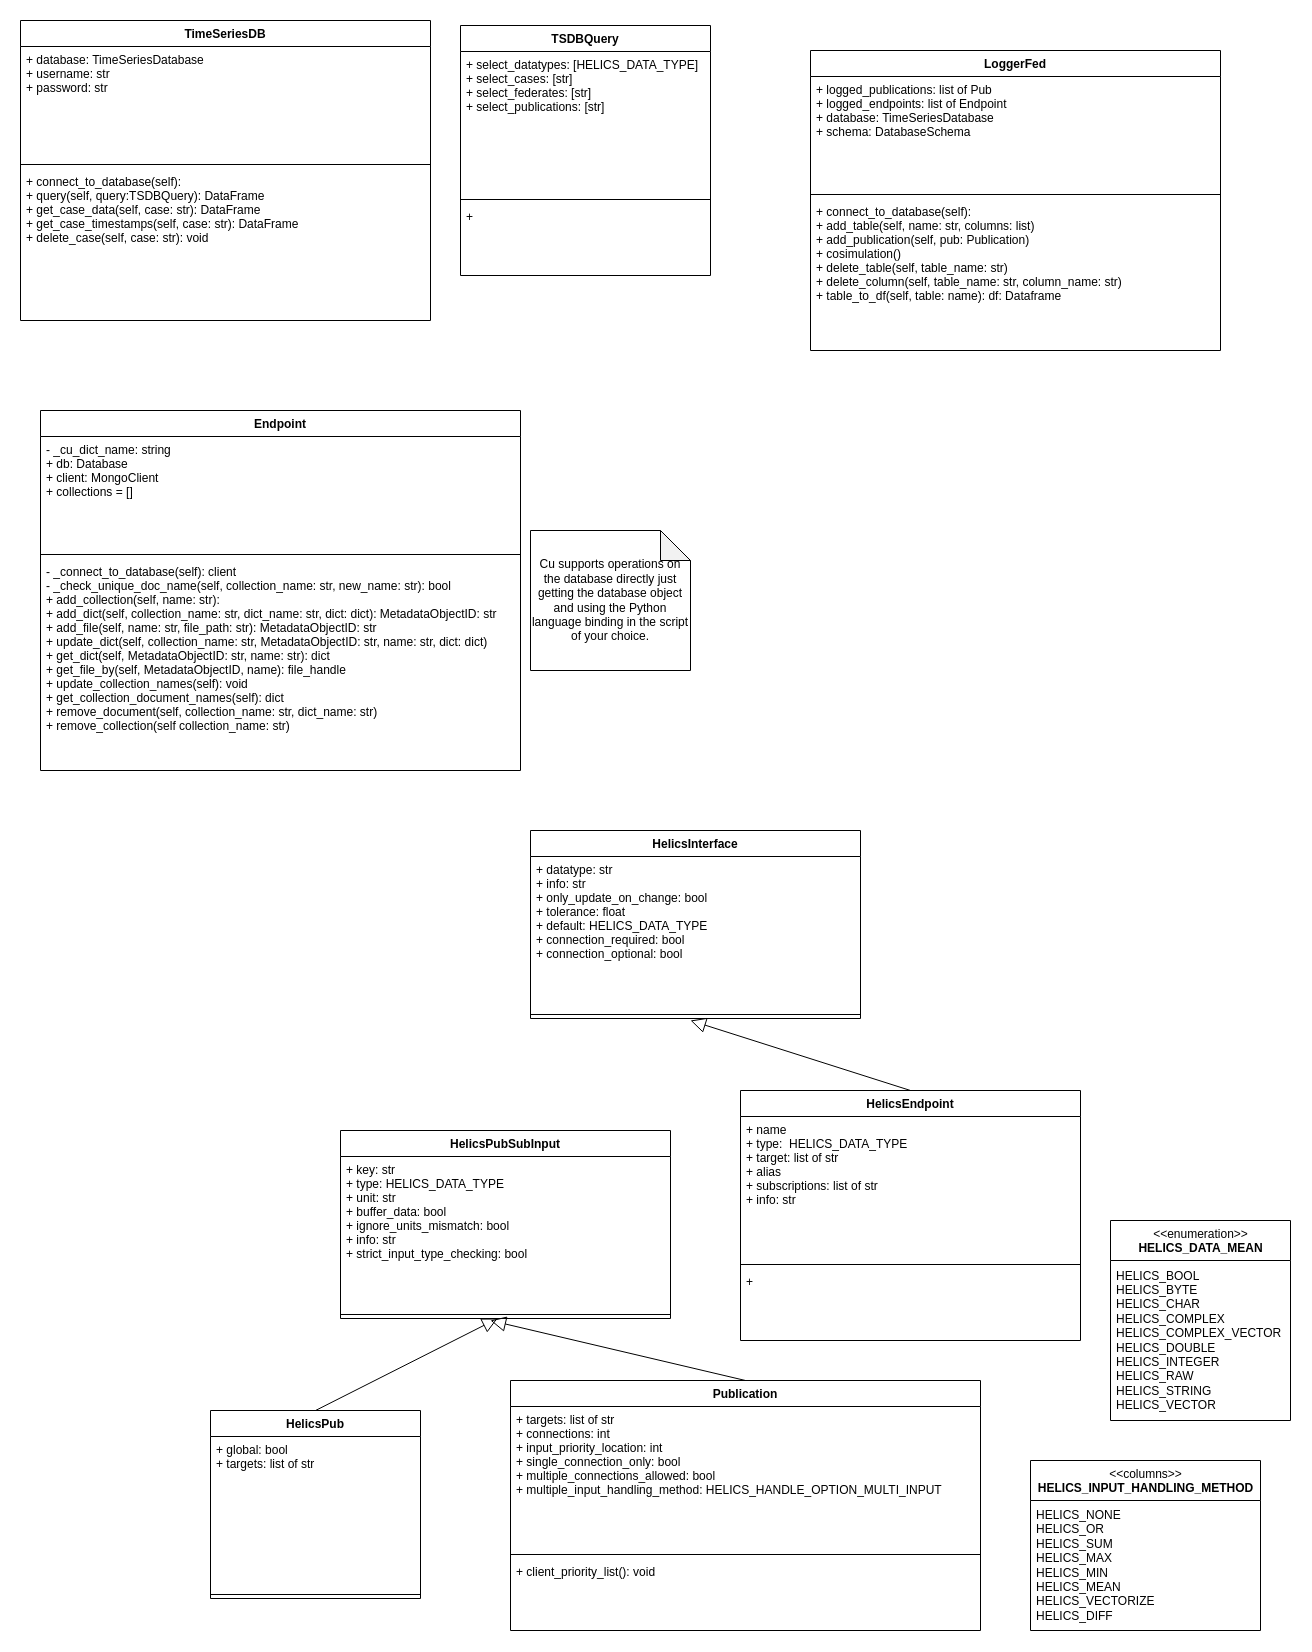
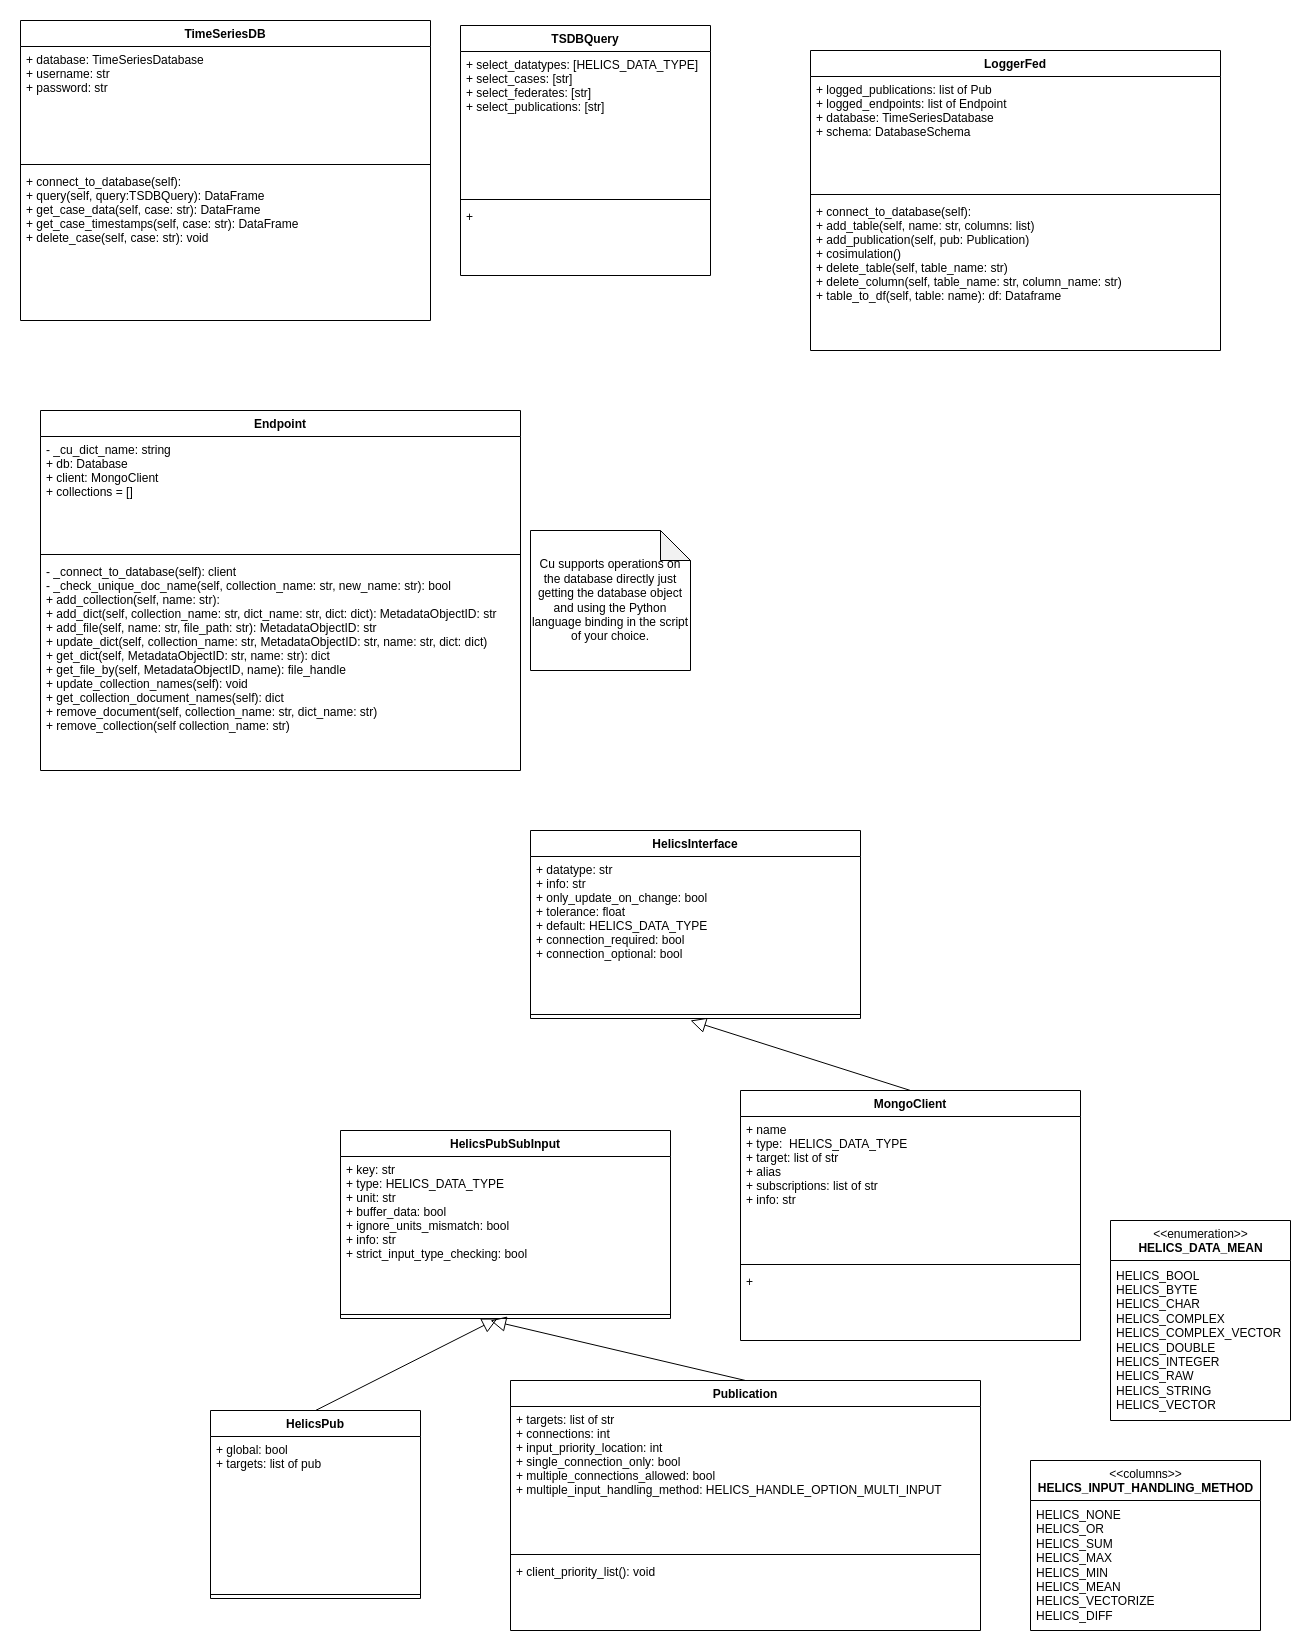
  <mxCell id="0" />
  <mxCell id="1" parent="0" />
  <mxCell id="2" value="TimeSeriesDB" style="swimlane;fontStyle=1;align=center;verticalAlign=top;childLayout=stackLayout;horizontal=1;startSize=26;horizontalStack=0;resizeParent=1;resizeParentMax=0;resizeLast=0;collapsible=1;marginBottom=0;" vertex="1" parent="1"><mxGeometry x="20" y="20" width="410" height="300" as="geometry" /></mxCell>
  <mxCell id="3" value="+ database: TimeSeriesDatabase&#10;+ username: str&#10;+ password: str" style="text;strokeColor=none;fillColor=none;align=left;verticalAlign=top;spacingLeft=4;spacingRight=4;overflow=hidden;rotatable=0;points=[[0,0.5],[1,0.5]];portConstraint=eastwest;" vertex="1" parent="2"><mxGeometry y="26" width="410" height="114" as="geometry" /></mxCell>
  <mxCell id="4" value="" style="line;strokeWidth=1;fillColor=none;align=left;verticalAlign=middle;spacingTop=-1;spacingLeft=3;spacingRight=3;rotatable=0;labelPosition=right;points=[];portConstraint=eastwest;strokeColor=inherit;" vertex="1" parent="2"><mxGeometry y="140" width="410" height="8" as="geometry" /></mxCell>
  <mxCell id="5" value="+ connect_to_database(self): &#10;+ query(self, query:TSDBQuery): DataFrame&#10;+ get_case_data(self, case: str): DataFrame&#10;+ get_case_timestamps(self, case: str): DataFrame&#10;+ delete_case(self, case: str): void&#10;&#10;" style="text;strokeColor=none;fillColor=none;align=left;verticalAlign=top;spacingLeft=4;spacingRight=4;overflow=hidden;rotatable=0;points=[[0,0.5],[1,0.5]];portConstraint=eastwest;" vertex="1" parent="2"><mxGeometry y="148" width="410" height="152" as="geometry" /></mxCell>
  <mxCell id="6" value="TSDBQuery" style="swimlane;fontStyle=1;align=center;verticalAlign=top;childLayout=stackLayout;horizontal=1;startSize=26;horizontalStack=0;resizeParent=1;resizeParentMax=0;resizeLast=0;collapsible=1;marginBottom=0;" vertex="1" parent="1"><mxGeometry x="460" y="25" width="250" height="250" as="geometry"><mxRectangle x="110" y="60" width="120" height="30" as="alternateBounds" /></mxGeometry></mxCell>
  <mxCell id="7" value="+ select_datatypes: [HELICS_DATA_TYPE] &#10;+ select_cases: [str]&#10;+ select_federates: [str]&#10;+ select_publications: [str]" style="text;strokeColor=none;fillColor=none;align=left;verticalAlign=top;spacingLeft=4;spacingRight=4;overflow=hidden;rotatable=0;points=[[0,0.5],[1,0.5]];portConstraint=eastwest;" vertex="1" parent="6"><mxGeometry y="26" width="250" height="144" as="geometry" /></mxCell>
  <mxCell id="8" value="" style="line;strokeWidth=1;fillColor=none;align=left;verticalAlign=middle;spacingTop=-1;spacingLeft=3;spacingRight=3;rotatable=0;labelPosition=right;points=[];portConstraint=eastwest;strokeColor=inherit;" vertex="1" parent="6"><mxGeometry y="170" width="250" height="8" as="geometry" /></mxCell>
  <mxCell id="9" value="+" style="text;strokeColor=none;fillColor=none;align=left;verticalAlign=top;spacingLeft=4;spacingRight=4;overflow=hidden;rotatable=0;points=[[0,0.5],[1,0.5]];portConstraint=eastwest;fontStyle=0" vertex="1" parent="6"><mxGeometry y="178" width="250" height="72" as="geometry" /></mxCell>
  <mxCell id="10" value="Endpoint" style="swimlane;fontStyle=1;align=center;verticalAlign=top;childLayout=stackLayout;horizontal=1;startSize=26;horizontalStack=0;resizeParent=1;resizeParentMax=0;resizeLast=0;collapsible=1;marginBottom=0;" vertex="1" parent="1"><mxGeometry x="40" y="410" width="480" height="360" as="geometry" /></mxCell>
  <mxCell id="11" value="- _cu_dict_name: string&#10;+ db: Database&#10;+ client: MongoClient&#10;+ collections = []&#10;" style="text;strokeColor=none;fillColor=none;align=left;verticalAlign=top;spacingLeft=4;spacingRight=4;overflow=hidden;rotatable=0;points=[[0,0.5],[1,0.5]];portConstraint=eastwest;" vertex="1" parent="10"><mxGeometry y="26" width="480" height="114" as="geometry" /></mxCell>
  <mxCell id="12" value="" style="line;strokeWidth=1;fillColor=none;align=left;verticalAlign=middle;spacingTop=-1;spacingLeft=3;spacingRight=3;rotatable=0;labelPosition=right;points=[];portConstraint=eastwest;strokeColor=inherit;" vertex="1" parent="10"><mxGeometry y="140" width="480" height="8" as="geometry" /></mxCell>
  <mxCell id="13" value="- _connect_to_database(self): client&#10;- _check_unique_doc_name(self, collection_name: str, new_name: str): bool&#10;+ add_collection(self, name: str):&#10;+ add_dict(self, collection_name: str, dict_name: str, dict: dict): MetadataObjectID: str&#10;+ add_file(self, name: str, file_path: str): MetadataObjectID: str&#10;+ update_dict(self, collection_name: str, MetadataObjectID: str, name: str, dict: dict)&#10;+ get_dict(self, MetadataObjectID: str, name: str): dict&#10;+ get_file_by(self, MetadataObjectID, name): file_handle&#10;+ update_collection_names(self): void&#10;+ get_collection_document_names(self): dict&#10;+ remove_document(self, collection_name: str, dict_name: str)&#10;+ remove_collection(self collection_name: str)&#10;&#10; &#10;" style="text;strokeColor=none;fillColor=none;align=left;verticalAlign=top;spacingLeft=4;spacingRight=4;overflow=hidden;rotatable=0;points=[[0,0.5],[1,0.5]];portConstraint=eastwest;" vertex="1" parent="10"><mxGeometry y="148" width="480" height="212" as="geometry" /></mxCell>
  <mxCell id="14" value="Cu supports operations on the database directly just getting the database object and using the Python language binding in the script of your choice." style="shape=note;whiteSpace=wrap;html=1;backgroundOutline=1;darkOpacity=0.05;" vertex="1" parent="1"><mxGeometry x="530" y="530" width="160" height="140" as="geometry" /></mxCell>
  <mxCell id="15" value="LoggerFed" style="swimlane;fontStyle=1;align=center;verticalAlign=top;childLayout=stackLayout;horizontal=1;startSize=26;horizontalStack=0;resizeParent=1;resizeParentMax=0;resizeLast=0;collapsible=1;marginBottom=0;" vertex="1" parent="1"><mxGeometry x="810" y="50" width="410" height="300" as="geometry" /></mxCell>
  <mxCell id="16" value="+ logged_publications: list of Pub&#10;+ logged_endpoints: list of Endpoint&#10;+ database: TimeSeriesDatabase&#10;+ schema: DatabaseSchema" style="text;strokeColor=none;fillColor=none;align=left;verticalAlign=top;spacingLeft=4;spacingRight=4;overflow=hidden;rotatable=0;points=[[0,0.5],[1,0.5]];portConstraint=eastwest;" vertex="1" parent="15"><mxGeometry y="26" width="410" height="114" as="geometry" /></mxCell>
  <mxCell id="17" value="" style="line;strokeWidth=1;fillColor=none;align=left;verticalAlign=middle;spacingTop=-1;spacingLeft=3;spacingRight=3;rotatable=0;labelPosition=right;points=[];portConstraint=eastwest;strokeColor=inherit;" vertex="1" parent="15"><mxGeometry y="140" width="410" height="8" as="geometry" /></mxCell>
  <mxCell id="18" value="+ connect_to_database(self): &#10;+ add_table(self, name: str, columns: list)&#10;+ add_publication(self, pub: Publication)&#10;+ cosimulation()&#10;+ delete_table(self, table_name: str)&#10;+ delete_column(self, table_name: str, column_name: str)&#10;+ table_to_df(self, table: name): df: Dataframe" style="text;strokeColor=none;fillColor=none;align=left;verticalAlign=top;spacingLeft=4;spacingRight=4;overflow=hidden;rotatable=0;points=[[0,0.5],[1,0.5]];portConstraint=eastwest;" vertex="1" parent="15"><mxGeometry y="148" width="410" height="152" as="geometry" /></mxCell>
  <mxCell id="19" value="HelicsPubSubInput" style="swimlane;fontStyle=1;align=center;verticalAlign=top;childLayout=stackLayout;horizontal=1;startSize=26;horizontalStack=0;resizeParent=1;resizeParentMax=0;resizeLast=0;collapsible=1;marginBottom=0;" vertex="1" parent="1"><mxGeometry x="340" y="1130" width="330" height="188" as="geometry"><mxRectangle x="110" y="60" width="120" height="30" as="alternateBounds" /></mxGeometry></mxCell>
  <mxCell id="20" value="+ key: str&#10;+ type: HELICS_DATA_TYPE&#10;+ unit: str&#10;+ buffer_data: bool&#10;+ ignore_units_mismatch: bool&#10;+ info: str&#10;+ strict_input_type_checking: bool&#10;" style="text;strokeColor=none;fillColor=none;align=left;verticalAlign=top;spacingLeft=4;spacingRight=4;overflow=hidden;rotatable=0;points=[[0,0.5],[1,0.5]];portConstraint=eastwest;" vertex="1" parent="19"><mxGeometry y="26" width="330" height="154" as="geometry" /></mxCell>
  <mxCell id="21" value="" style="line;strokeWidth=1;fillColor=none;align=left;verticalAlign=middle;spacingTop=-1;spacingLeft=3;spacingRight=3;rotatable=0;labelPosition=right;points=[];portConstraint=eastwest;strokeColor=inherit;" vertex="1" parent="19"><mxGeometry y="180" width="330" height="8" as="geometry" /></mxCell>
  <mxCell id="22" value="HelicsInterface" style="swimlane;fontStyle=1;align=center;verticalAlign=top;childLayout=stackLayout;horizontal=1;startSize=26;horizontalStack=0;resizeParent=1;resizeParentMax=0;resizeLast=0;collapsible=1;marginBottom=0;" vertex="1" parent="1"><mxGeometry x="530" y="830" width="330" height="188" as="geometry"><mxRectangle x="110" y="60" width="120" height="30" as="alternateBounds" /></mxGeometry></mxCell>
  <mxCell id="23" value="+ datatype: str&#10;+ info: str&#10;+ only_update_on_change: bool&#10;+ tolerance: float&#10;+ default: HELICS_DATA_TYPE&#10;+ connection_required: bool&#10;+ connection_optional: bool&#10;" style="text;strokeColor=none;fillColor=none;align=left;verticalAlign=top;spacingLeft=4;spacingRight=4;overflow=hidden;rotatable=0;points=[[0,0.5],[1,0.5]];portConstraint=eastwest;" vertex="1" parent="22"><mxGeometry y="26" width="330" height="154" as="geometry" /></mxCell>
  <mxCell id="24" value="" style="line;strokeWidth=1;fillColor=none;align=left;verticalAlign=middle;spacingTop=-1;spacingLeft=3;spacingRight=3;rotatable=0;labelPosition=right;points=[];portConstraint=eastwest;strokeColor=inherit;" vertex="1" parent="22"><mxGeometry y="180" width="330" height="8" as="geometry" /></mxCell>
  <mxCell id="25" value="HelicsPub" style="swimlane;fontStyle=1;align=center;verticalAlign=top;childLayout=stackLayout;horizontal=1;startSize=26;horizontalStack=0;resizeParent=1;resizeParentMax=0;resizeLast=0;collapsible=1;marginBottom=0;" vertex="1" parent="1"><mxGeometry x="210" y="1410" width="210" height="188" as="geometry"><mxRectangle x="110" y="60" width="120" height="30" as="alternateBounds" /></mxGeometry></mxCell>
- <mxCell id="26" value="+ global: bool&#10;+ targets: list of str" style="text;strokeColor=none;fillColor=none;align=left;verticalAlign=top;spacingLeft=4;spacingRight=4;overflow=hidden;rotatable=0;points=[[0,0.5],[1,0.5]];portConstraint=eastwest;" vertex="1" parent="25"><mxGeometry y="26" width="210" height="154" as="geometry" /></mxCell>
+ <mxCell id="26" value="+ global: bool&#10;+ targets: list of pub" style="text;strokeColor=none;fillColor=none;align=left;verticalAlign=top;spacingLeft=4;spacingRight=4;overflow=hidden;rotatable=0;points=[[0,0.5],[1,0.5]];portConstraint=eastwest;" vertex="1" parent="25"><mxGeometry y="26" width="210" height="154" as="geometry" /></mxCell>
  <mxCell id="27" value="" style="line;strokeWidth=1;fillColor=none;align=left;verticalAlign=middle;spacingTop=-1;spacingLeft=3;spacingRight=3;rotatable=0;labelPosition=right;points=[];portConstraint=eastwest;strokeColor=inherit;" vertex="1" parent="25"><mxGeometry y="180" width="210" height="8" as="geometry" /></mxCell>
  <mxCell id="28" style="edgeStyle=none;html=1;endArrow=block;endFill=0;endSize=13;exitX=0.5;exitY=0;exitDx=0;exitDy=0;" edge="1" parent="1" source="25" target="21"><mxGeometry relative="1" as="geometry"><mxPoint x="295" y="930" as="sourcePoint" /><mxPoint x="515" y="818" as="targetPoint" /></mxGeometry></mxCell>
  <mxCell id="29" style="edgeStyle=none;html=1;endArrow=block;endFill=0;endSize=13;exitX=0.5;exitY=0;exitDx=0;exitDy=0;" edge="1" parent="1" source="30"><mxGeometry relative="1" as="geometry"><mxPoint x="655" y="1400" as="sourcePoint" /><mxPoint x="490" y="1320" as="targetPoint" /></mxGeometry></mxCell>
  <mxCell id="30" value="Publication" style="swimlane;fontStyle=1;align=center;verticalAlign=top;childLayout=stackLayout;horizontal=1;startSize=26;horizontalStack=0;resizeParent=1;resizeParentMax=0;resizeLast=0;collapsible=1;marginBottom=0;" vertex="1" parent="1"><mxGeometry x="510" y="1380" width="470" height="250" as="geometry"><mxRectangle x="110" y="60" width="120" height="30" as="alternateBounds" /></mxGeometry></mxCell>
  <mxCell id="31" value="+ targets: list of str&#10;+ connections: int&#10;+ input_priority_location: int&#10;+ single_connection_only: bool&#10;+ multiple_connections_allowed: bool&#10;+ multiple_input_handling_method: HELICS_HANDLE_OPTION_MULTI_INPUT" style="text;strokeColor=none;fillColor=none;align=left;verticalAlign=top;spacingLeft=4;spacingRight=4;overflow=hidden;rotatable=0;points=[[0,0.5],[1,0.5]];portConstraint=eastwest;" vertex="1" parent="30"><mxGeometry y="26" width="470" height="144" as="geometry" /></mxCell>
  <mxCell id="32" value="" style="line;strokeWidth=1;fillColor=none;align=left;verticalAlign=middle;spacingTop=-1;spacingLeft=3;spacingRight=3;rotatable=0;labelPosition=right;points=[];portConstraint=eastwest;strokeColor=inherit;" vertex="1" parent="30"><mxGeometry y="170" width="470" height="8" as="geometry" /></mxCell>
  <mxCell id="33" value="+ client_priority_list(): void&#10;" style="text;strokeColor=none;fillColor=none;align=left;verticalAlign=top;spacingLeft=4;spacingRight=4;overflow=hidden;rotatable=0;points=[[0,0.5],[1,0.5]];portConstraint=eastwest;fontStyle=0" vertex="1" parent="30"><mxGeometry y="178" width="470" height="72" as="geometry" /></mxCell>
- <mxCell id="34" value="HelicsEndpoint" style="swimlane;fontStyle=1;align=center;verticalAlign=top;childLayout=stackLayout;horizontal=1;startSize=26;horizontalStack=0;resizeParent=1;resizeParentMax=0;resizeLast=0;collapsible=1;marginBottom=0;" vertex="1" parent="1"><mxGeometry x="740" y="1090" width="340" height="250" as="geometry"><mxRectangle x="110" y="60" width="120" height="30" as="alternateBounds" /></mxGeometry></mxCell>
+ <mxCell id="34" value="MongoClient" style="swimlane;fontStyle=1;align=center;verticalAlign=top;childLayout=stackLayout;horizontal=1;startSize=26;horizontalStack=0;resizeParent=1;resizeParentMax=0;resizeLast=0;collapsible=1;marginBottom=0;" vertex="1" parent="1"><mxGeometry x="740" y="1090" width="340" height="250" as="geometry"><mxRectangle x="110" y="60" width="120" height="30" as="alternateBounds" /></mxGeometry></mxCell>
  <mxCell id="35" value="+ name&#10;+ type:  HELICS_DATA_TYPE&#10;+ target: list of str&#10;+ alias&#10;+ subscriptions: list of str&#10;+ info: str" style="text;strokeColor=none;fillColor=none;align=left;verticalAlign=top;spacingLeft=4;spacingRight=4;overflow=hidden;rotatable=0;points=[[0,0.5],[1,0.5]];portConstraint=eastwest;" vertex="1" parent="34"><mxGeometry y="26" width="340" height="144" as="geometry" /></mxCell>
  <mxCell id="36" value="" style="line;strokeWidth=1;fillColor=none;align=left;verticalAlign=middle;spacingTop=-1;spacingLeft=3;spacingRight=3;rotatable=0;labelPosition=right;points=[];portConstraint=eastwest;strokeColor=inherit;" vertex="1" parent="34"><mxGeometry y="170" width="340" height="8" as="geometry" /></mxCell>
  <mxCell id="37" value="+ " style="text;strokeColor=none;fillColor=none;align=left;verticalAlign=top;spacingLeft=4;spacingRight=4;overflow=hidden;rotatable=0;points=[[0,0.5],[1,0.5]];portConstraint=eastwest;fontStyle=0" vertex="1" parent="34"><mxGeometry y="178" width="340" height="72" as="geometry" /></mxCell>
  <mxCell id="38" style="edgeStyle=none;html=1;endArrow=block;endFill=0;endSize=13;exitX=0.5;exitY=0;exitDx=0;exitDy=0;" edge="1" parent="1" source="34"><mxGeometry relative="1" as="geometry"><mxPoint x="515" y="1140" as="sourcePoint" /><mxPoint x="690" y="1020" as="targetPoint" /></mxGeometry></mxCell>
  <mxCell id="39" value="&amp;lt;&amp;lt;enumeration&amp;gt;&amp;gt;&lt;br&gt;&lt;span style=&quot;font-weight: 700;&quot;&gt;HELICS_DATA_MEAN&lt;/span&gt;" style="swimlane;fontStyle=0;align=center;verticalAlign=top;childLayout=stackLayout;horizontal=1;startSize=40;horizontalStack=0;resizeParent=1;resizeParentMax=0;resizeLast=0;collapsible=0;marginBottom=0;html=1;" vertex="1" parent="1"><mxGeometry x="1110" y="1220" width="180" height="200" as="geometry" /></mxCell>
  <mxCell id="40" value="HELICS_BOOL&lt;br style=&quot;padding: 0px; margin: 0px;&quot;&gt;HELICS_BYTE&lt;br&gt;HELICS_CHAR&lt;br style=&quot;padding: 0px; margin: 0px;&quot;&gt;HELICS_COMPLEX&lt;br style=&quot;padding: 0px; margin: 0px;&quot;&gt;HELICS_COMPLEX_VECTOR&lt;br style=&quot;padding: 0px; margin: 0px;&quot;&gt;HELICS_DOUBLE&lt;br style=&quot;padding: 0px; margin: 0px;&quot;&gt;HELICS_INTEGER&lt;br style=&quot;padding: 0px; margin: 0px;&quot;&gt;HELICS_RAW&lt;br style=&quot;padding: 0px; margin: 0px;&quot;&gt;HELICS_STRING&lt;br style=&quot;padding: 0px; margin: 0px;&quot;&gt;HELICS_VECTOR" style="text;html=1;strokeColor=none;fillColor=none;align=left;verticalAlign=middle;spacingLeft=4;spacingRight=4;overflow=hidden;rotatable=0;points=[[0,0.5],[1,0.5]];portConstraint=eastwest;" vertex="1" parent="39"><mxGeometry y="40" width="180" height="160" as="geometry" /></mxCell>
  <mxCell id="41" value="&amp;lt;&amp;lt;columns&amp;gt;&amp;gt;&lt;br&gt;&lt;span style=&quot;font-weight: 700;&quot;&gt;HELICS_INPUT_HANDLING_METHOD&lt;/span&gt;" style="swimlane;fontStyle=0;align=center;verticalAlign=top;childLayout=stackLayout;horizontal=1;startSize=40;horizontalStack=0;resizeParent=1;resizeParentMax=0;resizeLast=0;collapsible=0;marginBottom=0;html=1;" vertex="1" parent="1"><mxGeometry x="1030" y="1460" width="230" height="170" as="geometry" /></mxCell>
  <mxCell id="42" value="HELICS_NONE&lt;br&gt;HELICS_OR&lt;br&gt;HELICS_SUM&lt;br&gt;HELICS_MAX&lt;br&gt;HELICS_MIN&lt;br&gt;HELICS_MEAN&lt;br&gt;HELICS_VECTORIZE&lt;br&gt;HELICS_DIFF" style="text;html=1;strokeColor=none;fillColor=none;align=left;verticalAlign=middle;spacingLeft=4;spacingRight=4;overflow=hidden;rotatable=0;points=[[0,0.5],[1,0.5]];portConstraint=eastwest;" vertex="1" parent="41"><mxGeometry y="40" width="230" height="130" as="geometry" /></mxCell>
